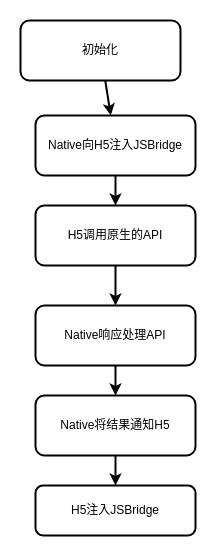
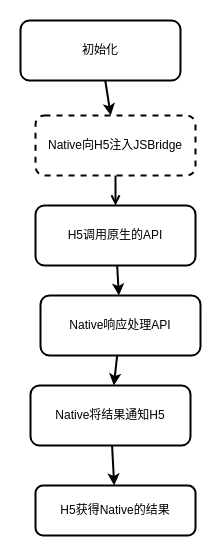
  <mxCell id="0" />
  <mxCell id="1" parent="0" />
  <mxCell id="2" value="" style="edgeStyle=none;html=1;fontColor=#000000;strokeColor=#000000;strokeWidth=2;" edge="1" parent="1" source="3" target="5"><mxGeometry relative="1" as="geometry" /></mxCell>
  <mxCell id="3" value="初始化" style="rounded=1;whiteSpace=wrap;html=1;fillColor=none;fontColor=#000000;strokeColor=#000000;strokeWidth=2;" vertex="1" parent="1"><mxGeometry x="20" y="20" width="160" height="60" as="geometry" /></mxCell>
- <mxCell id="4" value="" style="edgeStyle=none;html=1;fontColor=#000000;strokeColor=#000000;strokeWidth=2;" edge="1" parent="1" source="5" target="7"><mxGeometry relative="1" as="geometry" /></mxCell>
- <mxCell id="5" value="Native向H5注入JSBridge" style="rounded=1;whiteSpace=wrap;html=1;fillColor=none;fontColor=#000000;strokeColor=#000000;strokeWidth=2;" vertex="1" parent="1"><mxGeometry x="35" y="115" width="160" height="60" as="geometry" /></mxCell>
+ <mxCell id="4" value="" style="edgeStyle=none;html=1;fontColor=#000000;strokeColor=#000000;strokeWidth=2;endArrow=open;" edge="1" parent="1" source="5" target="7"><mxGeometry relative="1" as="geometry" /></mxCell>
+ <mxCell id="5" value="Native向H5注入JSBridge" style="rounded=1;whiteSpace=wrap;html=1;fillColor=none;fontColor=#000000;strokeColor=#000000;strokeWidth=2;dashed=1;" vertex="1" parent="1"><mxGeometry x="35" y="115" width="160" height="60" as="geometry" /></mxCell>
  <mxCell id="6" value="" style="edgeStyle=none;html=1;fontColor=#000000;strokeColor=#000000;strokeWidth=2;" edge="1" parent="1" source="7" target="9"><mxGeometry relative="1" as="geometry" /></mxCell>
  <mxCell id="7" value="H5调用原生的API" style="rounded=1;whiteSpace=wrap;html=1;fillColor=none;fontColor=#000000;strokeColor=#000000;strokeWidth=2;" vertex="1" parent="1"><mxGeometry x="35" y="205" width="160" height="60" as="geometry" /></mxCell>
  <mxCell id="8" value="" style="edgeStyle=none;html=1;strokeColor=#000000;fontColor=#000000;strokeWidth=2;" edge="1" parent="1" source="9" target="11"><mxGeometry relative="1" as="geometry" /></mxCell>
- <mxCell id="9" value="Native响应处理API" style="rounded=1;whiteSpace=wrap;html=1;fillColor=none;fontColor=#000000;strokeColor=#000000;strokeWidth=2;" vertex="1" parent="1"><mxGeometry x="35" y="305" width="160" height="60" as="geometry" /></mxCell>
+ <mxCell id="9" value="Native响应处理API" style="rounded=1;whiteSpace=wrap;html=1;fillColor=none;fontColor=#000000;strokeColor=#000000;strokeWidth=2;" vertex="1" parent="1"><mxGeometry x="40" y="295" width="160" height="60" as="geometry" /></mxCell>
  <mxCell id="10" value="" style="edgeStyle=none;html=1;strokeColor=#000000;fontColor=#000000;strokeWidth=2;" edge="1" parent="1" source="11" target="12"><mxGeometry relative="1" as="geometry" /></mxCell>
- <mxCell id="11" value="Native将结果通知H5" style="rounded=1;whiteSpace=wrap;html=1;fillColor=none;fontColor=#000000;strokeColor=#000000;strokeWidth=2;" vertex="1" parent="1"><mxGeometry x="35" y="395" width="160" height="60" as="geometry" /></mxCell>
- <mxCell id="12" value="H5注入JSBridge" style="rounded=1;whiteSpace=wrap;html=1;fillColor=none;fontColor=#000000;strokeColor=#000000;strokeWidth=2;" vertex="1" parent="1"><mxGeometry x="35" y="485" width="160" height="50" as="geometry" /></mxCell>
+ <mxCell id="11" value="Native将结果通知H5" style="rounded=1;whiteSpace=wrap;html=1;fillColor=none;fontColor=#000000;strokeColor=#000000;strokeWidth=2;" vertex="1" parent="1"><mxGeometry x="30" y="385" width="160" height="60" as="geometry" /></mxCell>
+ <mxCell id="12" value="H5获得Native的结果" style="rounded=1;whiteSpace=wrap;html=1;fillColor=none;fontColor=#000000;strokeColor=#000000;strokeWidth=2;" vertex="1" parent="1"><mxGeometry x="35" y="485" width="160" height="50" as="geometry" /></mxCell>
